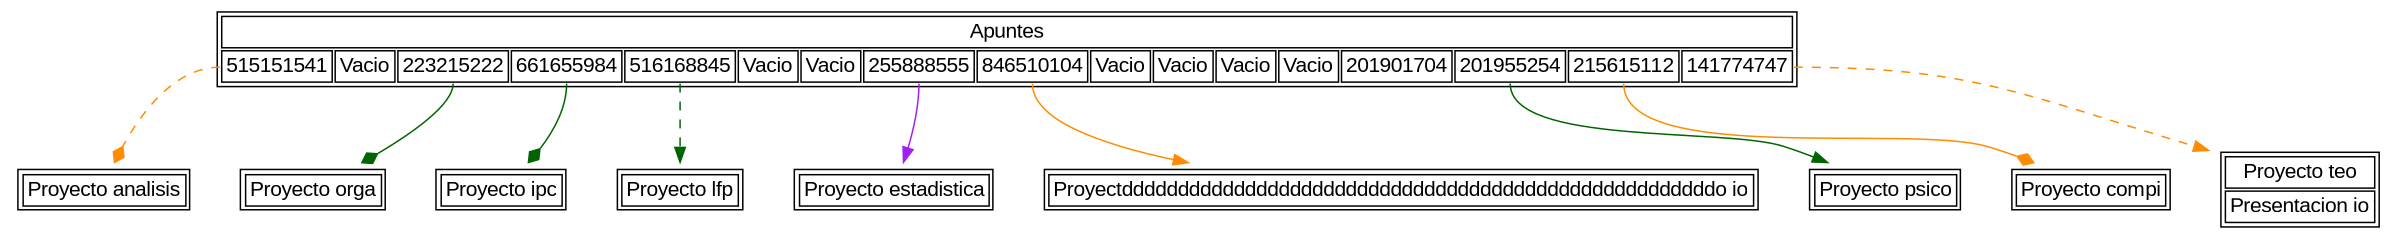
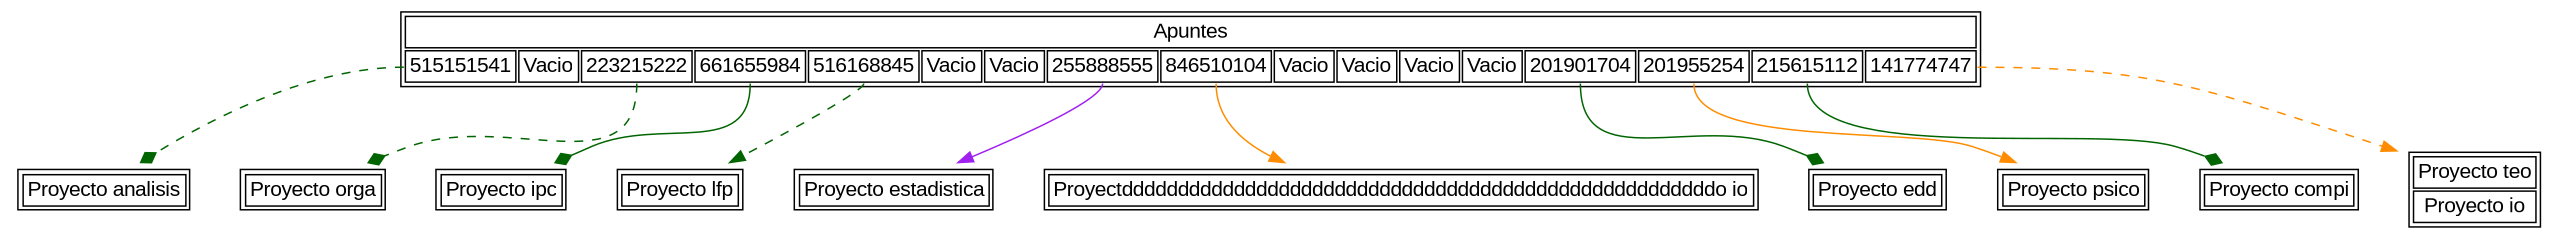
  digraph {
    fontname="Liberation Sans"
    node [fontname="Liberation Sans" shape=plaintext]
    edge [arrowhead=diamond color=darkgreen fontname="Liberation Sans" style=solid]
    n1 [label=< <table border='1' cellborder='1'> <tr><td colspan='17'>Apuntes</td></tr> <tr> <td port='515151541'>515151541</td> <td>Vacio</td><td port='223215222'>223215222</td> <td port='661655984'>661655984</td> <td port='516168845'>516168845</td> <td>Vacio</td><td>Vacio</td><td port='255888555'>255888555</td> <td port='846510104'>846510104</td> <td>Vacio</td><td>Vacio</td><td>Vacio</td><td>Vacio</td><td port='201901704'>201901704</td> <td port='201955254'>201955254</td> <td port='215615112'>215615112</td> <td port='141774747'>141774747</td> </tr></table> >]
    n2 [label=< <table border='1'> <tr> <td>Proyecto analisis</td></tr> </table>>]
    n3 [label=< <table border='1'> <tr> <td>Proyecto orga</td></tr> </table>>]
    n4 [label=< <table border='1'> <tr> <td>Proyecto ipc</td></tr> </table>>]
    n5 [label=< <table border='1'> <tr> <td>Proyecto lfp</td></tr> </table>>]
    n6 [label=< <table border='1'> <tr> <td>Proyecto estadistica</td></tr> </table>>]
    n7 [label=< <table border='1'> <tr> <td>Proyectdddddddddddddddddddddddddddddddddddddddddddddddddddddo io</td></tr> </table>>]
+   n8 [label=< <table border='1'> <tr> <td>Proyecto edd</td></tr> </table>>]
    n9 [label=< <table border='1'> <tr> <td>Proyecto psico</td></tr> </table>>]
    n10 [label=< <table border='1'> <tr> <td>Proyecto compi</td></tr> </table>>]
-   n11 [label=< <table border='1'> <tr> <td>Proyecto teo</td></tr> <tr> <td>Presentacion io</td></tr> </table>>]
-   n1 -> n2 [color=darkorange style=dashed tailport=515151541]
-   n1 -> n3 [tailport=223215222]
+   n11 [label=< <table border='1'> <tr> <td>Proyecto teo</td></tr> <tr> <td>Proyecto io</td></tr> </table>>]
+   n1 -> n2 [style=dashed tailport=515151541]
+   n1 -> n3 [style=dashed tailport=223215222]
    n1 -> n4 [tailport=661655984]
    n1 -> n5 [arrowhead=normal style=dashed tailport=516168845]
    n1 -> n6 [arrowhead=normal color=purple tailport=255888555]
    n1 -> n7 [arrowhead=normal color=darkorange tailport=846510104]
-   n1 -> n9 [arrowhead=normal tailport=201955254]
-   n1 -> n10 [color=darkorange tailport=215615112]
+   n1 -> n8 [tailport=201901704]
+   n1 -> n9 [arrowhead=normal color=darkorange tailport=201955254]
+   n1 -> n10 [tailport=215615112]
    n1 -> n11 [arrowhead=normal color=darkorange style=dashed tailport=141774747]
  }
